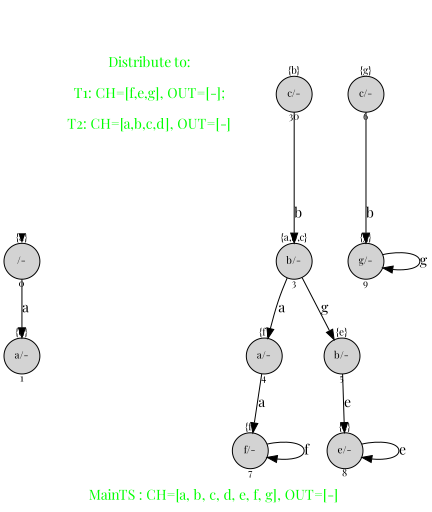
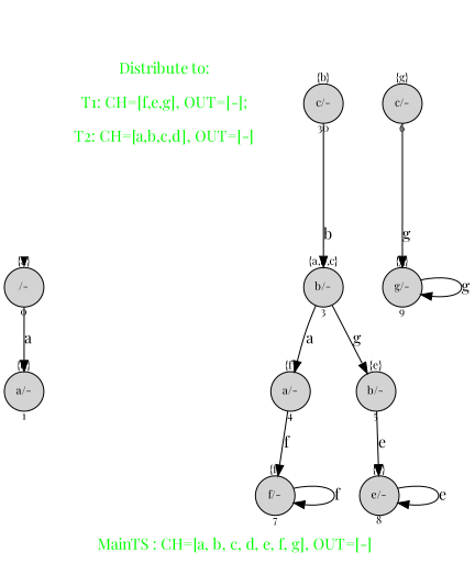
  digraph {
    fontcolor=green
    fontname="Playfair Display"
    fontsize=14
    label="\nMainTS : CH=[a, b, c, d, e, f, g], OUT=[-] "
    nodesep=0.5
    rankdir=TB
    ranksep=0.6
    node [fixedsize=true fontname="Playfair Display" fontsize=10 shape=circle style=filled]
    edge [fontname="Playfair Display"]
    init [shape=point style=invis]
    n2 [label="{a}\n\n/-\n\n0"]
    n3 [label="{d}\n\na/-\n\n1"]
    n4 [fixedsize=false fontcolor=green fontsize=14 label="Distribute to:\n\nT1: CH=[f,e,g], OUT=[-];\n\nT2: CH=[a,b,c,d], OUT=[-]" peripheries=0 shape=square style=""]
    n5 [label="{a,b,c}\n\nb/-\n\n3"]
    n6 [label="{f}\n\na/-\n\n4"]
    n7 [label="{e}\n\nb/-\n\n5"]
    n8 [label="{f}\n\nf/-\n\n7"]
    n9 [label="{e}\n\ne/-\n\n8"]
    n10 [label="{g}\n\nc/-\n\n6"]
    n11 [label="{g}\n\ng/-\n\n9"]
    n12 [label="{b}\n\nc/-\n\n30"]
    init -> n2 [penwidth=0]
    n2 -> n3 [label=a]
    n5 -> n6 [label=a]
    n5 -> n7 [label=g]
-   n6 -> n8 [label=a]
+   n6 -> n8 [label=f]
    n7 -> n9 [label=e]
    n8 -> n8 [label=f]
    n9 -> n9 [label=e]
-   n10 -> n11 [label=b]
+   n10 -> n11 [label=g]
    n11 -> n11 [label=g]
    n12 -> n5 [label=b]
  }
